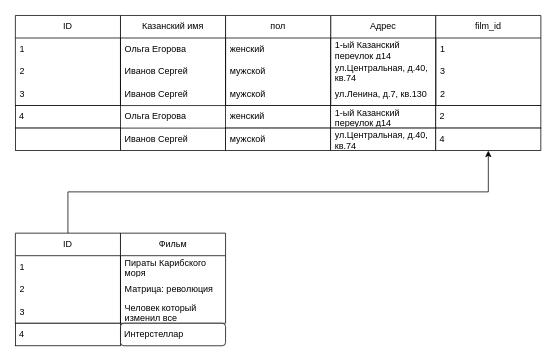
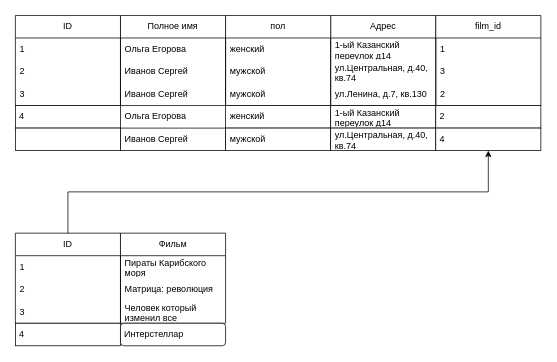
  <mxCell id="0" />
  <mxCell id="1" parent="0" />
- <mxCell id="2" value="Казанский имя" style="swimlane;fontStyle=0;childLayout=stackLayout;horizontal=1;startSize=30;horizontalStack=0;resizeParent=1;resizeParentMax=0;resizeLast=0;collapsible=1;marginBottom=0;whiteSpace=wrap;html=1;" vertex="1" parent="1"><mxGeometry x="160" y="20" width="140" height="120" as="geometry" /></mxCell>
+ <mxCell id="2" value="Полное имя" style="swimlane;fontStyle=0;childLayout=stackLayout;horizontal=1;startSize=30;horizontalStack=0;resizeParent=1;resizeParentMax=0;resizeLast=0;collapsible=1;marginBottom=0;whiteSpace=wrap;html=1;" vertex="1" parent="1"><mxGeometry x="160" y="20" width="140" height="120" as="geometry" /></mxCell>
  <mxCell id="3" value="Ольга Егорова" style="text;strokeColor=none;fillColor=none;align=left;verticalAlign=middle;spacingLeft=4;spacingRight=4;overflow=hidden;points=[[0,0.5],[1,0.5]];portConstraint=eastwest;rotatable=0;whiteSpace=wrap;html=1;" vertex="1" parent="2"><mxGeometry y="30" width="140" height="30" as="geometry" /></mxCell>
  <mxCell id="4" value="Иванов Сергей" style="text;strokeColor=none;fillColor=none;align=left;verticalAlign=middle;spacingLeft=4;spacingRight=4;overflow=hidden;points=[[0,0.5],[1,0.5]];portConstraint=eastwest;rotatable=0;whiteSpace=wrap;html=1;" vertex="1" parent="2"><mxGeometry y="60" width="140" height="30" as="geometry" /></mxCell>
  <mxCell id="5" value="Иванов Сергей" style="text;strokeColor=none;fillColor=none;align=left;verticalAlign=middle;spacingLeft=4;spacingRight=4;overflow=hidden;points=[[0,0.5],[1,0.5]];portConstraint=eastwest;rotatable=0;whiteSpace=wrap;html=1;" vertex="1" parent="2"><mxGeometry y="90" width="140" height="30" as="geometry" /></mxCell>
  <mxCell id="6" value="ID" style="swimlane;fontStyle=0;childLayout=stackLayout;horizontal=1;startSize=30;horizontalStack=0;resizeParent=1;resizeParentMax=0;resizeLast=0;collapsible=1;marginBottom=0;whiteSpace=wrap;html=1;" vertex="1" parent="1"><mxGeometry x="20" y="20" width="140" height="120" as="geometry" /></mxCell>
  <mxCell id="7" value="1" style="text;strokeColor=none;fillColor=none;align=left;verticalAlign=middle;spacingLeft=4;spacingRight=4;overflow=hidden;points=[[0,0.5],[1,0.5]];portConstraint=eastwest;rotatable=0;whiteSpace=wrap;html=1;" vertex="1" parent="6"><mxGeometry y="30" width="140" height="30" as="geometry" /></mxCell>
  <mxCell id="8" value="2" style="text;strokeColor=none;fillColor=none;align=left;verticalAlign=middle;spacingLeft=4;spacingRight=4;overflow=hidden;points=[[0,0.5],[1,0.5]];portConstraint=eastwest;rotatable=0;whiteSpace=wrap;html=1;" vertex="1" parent="6"><mxGeometry y="60" width="140" height="30" as="geometry" /></mxCell>
  <mxCell id="9" value="3" style="text;strokeColor=none;fillColor=none;align=left;verticalAlign=middle;spacingLeft=4;spacingRight=4;overflow=hidden;points=[[0,0.5],[1,0.5]];portConstraint=eastwest;rotatable=0;whiteSpace=wrap;html=1;" vertex="1" parent="6"><mxGeometry y="90" width="140" height="30" as="geometry" /></mxCell>
  <mxCell id="10" value="Адрес" style="swimlane;fontStyle=0;childLayout=stackLayout;horizontal=1;startSize=30;horizontalStack=0;resizeParent=1;resizeParentMax=0;resizeLast=0;collapsible=1;marginBottom=0;whiteSpace=wrap;html=1;" vertex="1" parent="1"><mxGeometry x="440" y="20" width="140" height="120" as="geometry" /></mxCell>
  <mxCell id="11" value="1-ый Казанский переулок д14" style="text;strokeColor=none;fillColor=none;align=left;verticalAlign=middle;spacingLeft=4;spacingRight=4;overflow=hidden;points=[[0,0.5],[1,0.5]];portConstraint=eastwest;rotatable=0;whiteSpace=wrap;html=1;" vertex="1" parent="10"><mxGeometry y="30" width="140" height="30" as="geometry" /></mxCell>
  <mxCell id="12" value="ул.Центральная, д.40, кв.74" style="text;strokeColor=none;fillColor=none;align=left;verticalAlign=middle;spacingLeft=4;spacingRight=4;overflow=hidden;points=[[0,0.5],[1,0.5]];portConstraint=eastwest;rotatable=0;whiteSpace=wrap;html=1;" vertex="1" parent="10"><mxGeometry y="60" width="140" height="30" as="geometry" /></mxCell>
  <mxCell id="13" value="ул.Ленина, д.7, кв.130" style="text;strokeColor=none;fillColor=none;align=left;verticalAlign=middle;spacingLeft=4;spacingRight=4;overflow=hidden;points=[[0,0.5],[1,0.5]];portConstraint=eastwest;rotatable=0;whiteSpace=wrap;html=1;" vertex="1" parent="10"><mxGeometry y="90" width="140" height="30" as="geometry" /></mxCell>
  <mxCell id="14" value="пол" style="swimlane;fontStyle=0;childLayout=stackLayout;horizontal=1;startSize=30;horizontalStack=0;resizeParent=1;resizeParentMax=0;resizeLast=0;collapsible=1;marginBottom=0;whiteSpace=wrap;html=1;" vertex="1" parent="1"><mxGeometry x="300" y="20" width="140" height="120" as="geometry" /></mxCell>
  <mxCell id="15" value="женский" style="text;strokeColor=none;fillColor=none;align=left;verticalAlign=middle;spacingLeft=4;spacingRight=4;overflow=hidden;points=[[0,0.5],[1,0.5]];portConstraint=eastwest;rotatable=0;whiteSpace=wrap;html=1;" vertex="1" parent="14"><mxGeometry y="30" width="140" height="30" as="geometry" /></mxCell>
  <mxCell id="16" value="мужской" style="text;strokeColor=none;fillColor=none;align=left;verticalAlign=middle;spacingLeft=4;spacingRight=4;overflow=hidden;points=[[0,0.5],[1,0.5]];portConstraint=eastwest;rotatable=0;whiteSpace=wrap;html=1;" vertex="1" parent="14"><mxGeometry y="60" width="140" height="30" as="geometry" /></mxCell>
  <mxCell id="17" value="мужской" style="text;strokeColor=none;fillColor=none;align=left;verticalAlign=middle;spacingLeft=4;spacingRight=4;overflow=hidden;points=[[0,0.5],[1,0.5]];portConstraint=eastwest;rotatable=0;whiteSpace=wrap;html=1;" vertex="1" parent="14"><mxGeometry y="90" width="140" height="30" as="geometry" /></mxCell>
  <mxCell id="18" value="ID" style="swimlane;fontStyle=0;childLayout=stackLayout;horizontal=1;startSize=30;horizontalStack=0;resizeParent=1;resizeParentMax=0;resizeLast=0;collapsible=1;marginBottom=0;whiteSpace=wrap;html=1;" vertex="1" parent="1"><mxGeometry x="20" y="310" width="140" height="120" as="geometry"><mxRectangle x="10" y="260" width="60" height="30" as="alternateBounds" /></mxGeometry></mxCell>
  <mxCell id="19" value="1" style="text;strokeColor=none;fillColor=none;align=left;verticalAlign=middle;spacingLeft=4;spacingRight=4;overflow=hidden;points=[[0,0.5],[1,0.5]];portConstraint=eastwest;rotatable=0;whiteSpace=wrap;html=1;" vertex="1" parent="18"><mxGeometry y="30" width="140" height="30" as="geometry" /></mxCell>
  <mxCell id="20" value="2" style="text;strokeColor=none;fillColor=none;align=left;verticalAlign=middle;spacingLeft=4;spacingRight=4;overflow=hidden;points=[[0,0.5],[1,0.5]];portConstraint=eastwest;rotatable=0;whiteSpace=wrap;html=1;" vertex="1" parent="18"><mxGeometry y="60" width="140" height="30" as="geometry" /></mxCell>
  <mxCell id="21" value="3" style="text;strokeColor=none;fillColor=none;align=left;verticalAlign=middle;spacingLeft=4;spacingRight=4;overflow=hidden;points=[[0,0.5],[1,0.5]];portConstraint=eastwest;rotatable=0;whiteSpace=wrap;html=1;" vertex="1" parent="18"><mxGeometry y="90" width="140" height="30" as="geometry" /></mxCell>
  <mxCell id="22" style="edgeStyle=orthogonalEdgeStyle;rounded=0;orthogonalLoop=1;jettySize=auto;html=1;exitX=0.5;exitY=0;exitDx=0;exitDy=0;entryX=0.5;entryY=1;entryDx=0;entryDy=0;" edge="1" parent="1" source="18" target="39"><mxGeometry relative="1" as="geometry" /></mxCell>
  <mxCell id="23" value="Фильм" style="swimlane;fontStyle=0;childLayout=stackLayout;horizontal=1;startSize=30;horizontalStack=0;resizeParent=1;resizeParentMax=0;resizeLast=0;collapsible=1;marginBottom=0;whiteSpace=wrap;html=1;" vertex="1" parent="1"><mxGeometry x="160" y="310" width="140" height="120" as="geometry" /></mxCell>
  <mxCell id="24" value="Пираты Карибского моря" style="text;strokeColor=none;fillColor=none;align=left;verticalAlign=middle;spacingLeft=4;spacingRight=4;overflow=hidden;points=[[0,0.5],[1,0.5]];portConstraint=eastwest;rotatable=0;whiteSpace=wrap;html=1;" vertex="1" parent="23"><mxGeometry y="30" width="140" height="30" as="geometry" /></mxCell>
  <mxCell id="25" value="Матрица: революция" style="text;strokeColor=none;fillColor=none;align=left;verticalAlign=middle;spacingLeft=4;spacingRight=4;overflow=hidden;points=[[0,0.5],[1,0.5]];portConstraint=eastwest;rotatable=0;whiteSpace=wrap;html=1;" vertex="1" parent="23"><mxGeometry y="60" width="140" height="30" as="geometry" /></mxCell>
  <mxCell id="26" value="Человек который изменил все" style="text;strokeColor=none;fillColor=none;align=left;verticalAlign=middle;spacingLeft=4;spacingRight=4;overflow=hidden;points=[[0,0.5],[1,0.5]];portConstraint=eastwest;rotatable=0;whiteSpace=wrap;html=1;" vertex="1" parent="23"><mxGeometry y="90" width="140" height="30" as="geometry" /></mxCell>
  <mxCell id="27" value="film_id" style="swimlane;fontStyle=0;childLayout=stackLayout;horizontal=1;startSize=30;horizontalStack=0;resizeParent=1;resizeParentMax=0;resizeLast=0;collapsible=1;marginBottom=0;whiteSpace=wrap;html=1;" vertex="1" parent="1"><mxGeometry x="580" y="20" width="140" height="120" as="geometry" /></mxCell>
  <mxCell id="28" value="1" style="text;strokeColor=none;fillColor=none;align=left;verticalAlign=middle;spacingLeft=4;spacingRight=4;overflow=hidden;points=[[0,0.5],[1,0.5]];portConstraint=eastwest;rotatable=0;whiteSpace=wrap;html=1;" vertex="1" parent="27"><mxGeometry y="30" width="140" height="30" as="geometry" /></mxCell>
  <mxCell id="29" value="3" style="text;strokeColor=none;fillColor=none;align=left;verticalAlign=middle;spacingLeft=4;spacingRight=4;overflow=hidden;points=[[0,0.5],[1,0.5]];portConstraint=eastwest;rotatable=0;whiteSpace=wrap;html=1;" vertex="1" parent="27"><mxGeometry y="60" width="140" height="30" as="geometry" /></mxCell>
  <mxCell id="30" value="2" style="text;strokeColor=none;fillColor=none;align=left;verticalAlign=middle;spacingLeft=4;spacingRight=4;overflow=hidden;points=[[0,0.5],[1,0.5]];portConstraint=eastwest;rotatable=0;whiteSpace=wrap;html=1;" vertex="1" parent="27"><mxGeometry y="90" width="140" height="30" as="geometry" /></mxCell>
  <mxCell id="31" value="&amp;nbsp;4" style="rounded=0;whiteSpace=wrap;html=1;align=left;" vertex="1" parent="1"><mxGeometry x="20" y="140" width="140" height="30" as="geometry" /></mxCell>
  <mxCell id="32" value="" style="rounded=0;whiteSpace=wrap;html=1;align=left;" vertex="1" parent="1"><mxGeometry x="20" y="170" width="140" height="30" as="geometry" /></mxCell>
  <mxCell id="33" value="" style="rounded=0;whiteSpace=wrap;html=1;align=left;" vertex="1" parent="1"><mxGeometry x="160" y="170" width="140" height="30" as="geometry" /></mxCell>
  <mxCell id="34" value="" style="rounded=0;whiteSpace=wrap;html=1;align=left;" vertex="1" parent="1"><mxGeometry x="300" y="140" width="140" height="30" as="geometry" /></mxCell>
  <mxCell id="35" value="" style="rounded=0;whiteSpace=wrap;html=1;align=left;" vertex="1" parent="1"><mxGeometry x="300" y="170" width="140" height="30" as="geometry" /></mxCell>
  <mxCell id="36" value="&lt;span style=&quot;color: rgba(0, 0, 0, 0); font-family: monospace; font-size: 0px;&quot;&gt;%3CmxGraphModel%3E%3Croot%3E%3CmxCell%20id%3D%220%22%2F%3E%3CmxCell%20id%3D%221%22%20parent%3D%220%22%2F%3E%3CmxCell%20id%3D%222%22%20value%3D%221-%D1%8B%D0%B9%20%D0%9A%D0%B0%D0%B7%D0%B0%D0%BD%D1%81%D0%BA%D0%B8%D0%B9%20%D0%BF%D0%B5%D1%80%D0%B5%D1%83%D0%BB%D0%BE%D0%BA%20%D0%B414%22%20style%3D%22text%3BstrokeColor%3Dnone%3BfillColor%3Dnone%3Balign%3Dleft%3BverticalAlign%3Dmiddle%3BspacingLeft%3D4%3BspacingRight%3D4%3Boverflow%3Dhidden%3Bpoints%3D%5B%5B0%2C0.5%5D%2C%5B1%2C0.5%5D%5D%3BportConstraint%3Deastwest%3Brotatable%3D0%3BwhiteSpace%3Dwrap%3Bhtml%3D1%3B%22%20vertex%3D%221%22%20parent%3D%221%22%3E%3CmxGeometry%20x%3D%22430%22%20y%3D%22100%22%20width%3D%22140%22%20height%3D%2230%22%20as%3D%22geometry%22%2F%3E%3C%2FmxCell%3E%3C%2Froot%3E%3C%2FmxGraphModel%3E&lt;/span&gt;" style="rounded=0;whiteSpace=wrap;html=1;align=left;" vertex="1" parent="1"><mxGeometry x="440" y="140" width="140" height="30" as="geometry" /></mxCell>
  <mxCell id="37" value="" style="rounded=0;whiteSpace=wrap;html=1;align=left;" vertex="1" parent="1"><mxGeometry x="440" y="170" width="140" height="30" as="geometry" /></mxCell>
  <mxCell id="38" value="&amp;nbsp;2" style="rounded=0;whiteSpace=wrap;html=1;align=left;" vertex="1" parent="1"><mxGeometry x="580" y="140" width="140" height="30" as="geometry" /></mxCell>
  <mxCell id="39" value="&amp;nbsp;4" style="rounded=0;whiteSpace=wrap;html=1;align=left;" vertex="1" parent="1"><mxGeometry x="580" y="170" width="140" height="30" as="geometry" /></mxCell>
  <mxCell id="40" value="&amp;nbsp;4" style="rounded=0;whiteSpace=wrap;html=1;align=left;" vertex="1" parent="1"><mxGeometry x="20" y="430" width="140" height="30" as="geometry" /></mxCell>
  <mxCell id="41" value="&amp;nbsp;Интерстеллар" style="whiteSpace=wrap;html=1;align=left;rounded=1;" vertex="1" parent="1"><mxGeometry x="160" y="430" width="140" height="30" as="geometry" /></mxCell>
  <mxCell id="42" value="Ольга Егорова" style="text;strokeColor=none;fillColor=none;align=left;verticalAlign=middle;spacingLeft=4;spacingRight=4;overflow=hidden;points=[[0,0.5],[1,0.5]];portConstraint=eastwest;rotatable=0;whiteSpace=wrap;html=1;" vertex="1" parent="1"><mxGeometry x="160" y="140" width="140" height="30" as="geometry" /></mxCell>
  <mxCell id="43" value="женский" style="text;strokeColor=none;fillColor=none;align=left;verticalAlign=middle;spacingLeft=4;spacingRight=4;overflow=hidden;points=[[0,0.5],[1,0.5]];portConstraint=eastwest;rotatable=0;whiteSpace=wrap;html=1;" vertex="1" parent="1"><mxGeometry x="300" y="140" width="140" height="30" as="geometry" /></mxCell>
  <mxCell id="44" value="1-ый Казанский переулок д14" style="text;strokeColor=none;fillColor=none;align=left;verticalAlign=middle;spacingLeft=4;spacingRight=4;overflow=hidden;points=[[0,0.5],[1,0.5]];portConstraint=eastwest;rotatable=0;whiteSpace=wrap;html=1;" vertex="1" parent="1"><mxGeometry x="440" y="140" width="140" height="30" as="geometry" /></mxCell>
  <mxCell id="45" value="Иванов Сергей" style="text;strokeColor=none;fillColor=none;align=left;verticalAlign=middle;spacingLeft=4;spacingRight=4;overflow=hidden;points=[[0,0.5],[1,0.5]];portConstraint=eastwest;rotatable=0;whiteSpace=wrap;html=1;" vertex="1" parent="1"><mxGeometry x="160" y="170" width="140" height="30" as="geometry" /></mxCell>
  <mxCell id="46" value="мужской" style="text;strokeColor=none;fillColor=none;align=left;verticalAlign=middle;spacingLeft=4;spacingRight=4;overflow=hidden;points=[[0,0.5],[1,0.5]];portConstraint=eastwest;rotatable=0;whiteSpace=wrap;html=1;" vertex="1" parent="1"><mxGeometry x="300" y="170" width="140" height="30" as="geometry" /></mxCell>
  <mxCell id="47" value="ул.Центральная, д.40, кв.74" style="text;strokeColor=none;fillColor=none;align=left;verticalAlign=middle;spacingLeft=4;spacingRight=4;overflow=hidden;points=[[0,0.5],[1,0.5]];portConstraint=eastwest;rotatable=0;whiteSpace=wrap;html=1;" vertex="1" parent="1"><mxGeometry x="440" y="170" width="140" height="30" as="geometry" /></mxCell>
